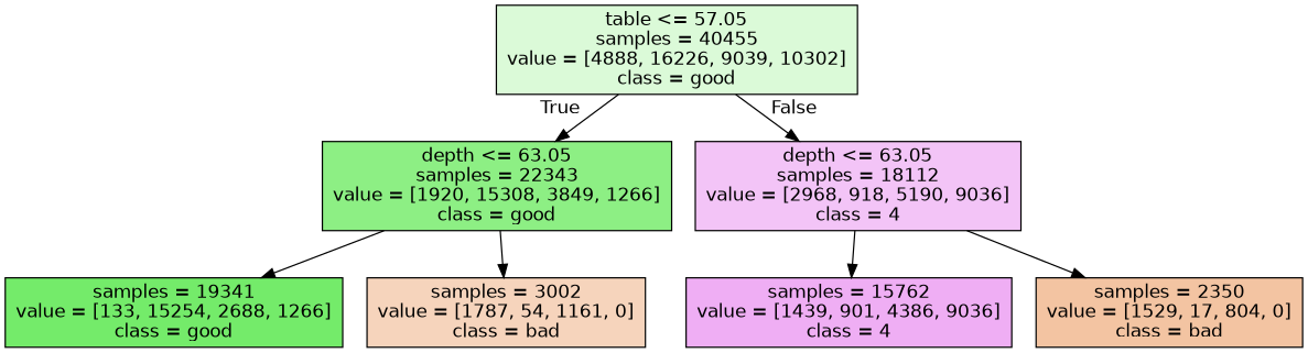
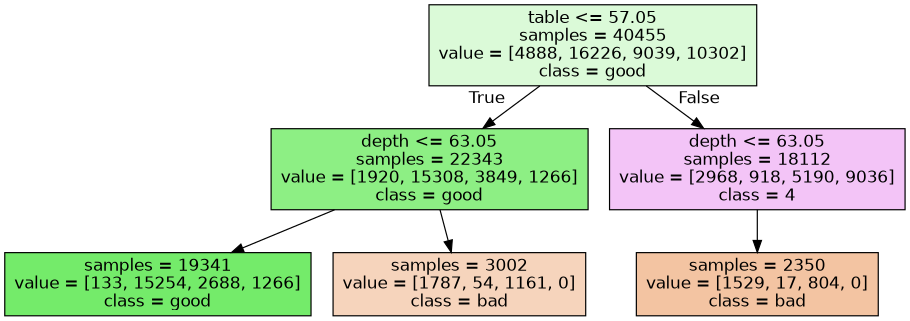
  digraph {
    node [color=black fontname=helvetica shape=box style=filled]
    edge [fontname=helvetica]
    n1 [fillcolor="#dbfad8" label="table <= 57.05\nsamples = 40455\nvalue = [4888, 16226, 9039, 10302]\nclass = good"]
    n2 [fillcolor="#8def84" label="depth <= 63.05\nsamples = 22343\nvalue = [1920, 15308, 3849, 1266]\nclass = good"]
    n3 [fillcolor="#f3c4f7" label="depth <= 63.05\nsamples = 18112\nvalue = [2968, 918, 5190, 9036]\nclass = 4"]
    n4 [fillcolor="#74eb6a" label="samples = 19341\nvalue = [133, 15254, 2688, 1266]\nclass = good"]
    n5 [fillcolor="#f6d4bc" label="samples = 3002\nvalue = [1787, 54, 1161, 0]\nclass = bad"]
-   n6 [fillcolor="#efaef4" label="samples = 15762\nvalue = [1439, 901, 4386, 9036]\nclass = 4"]
    n7 [fillcolor="#f3c4a2" label="samples = 2350\nvalue = [1529, 17, 804, 0]\nclass = bad"]
    n1 -> n2 [headlabel=True labelangle=45 labeldistance=2.5]
    n1 -> n3 [headlabel=False labelangle=-45 labeldistance=2.5]
    n2 -> n4
    n2 -> n5
-   n3 -> n6
    n3 -> n7
  }
